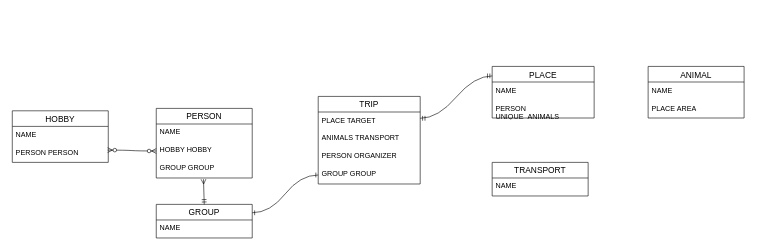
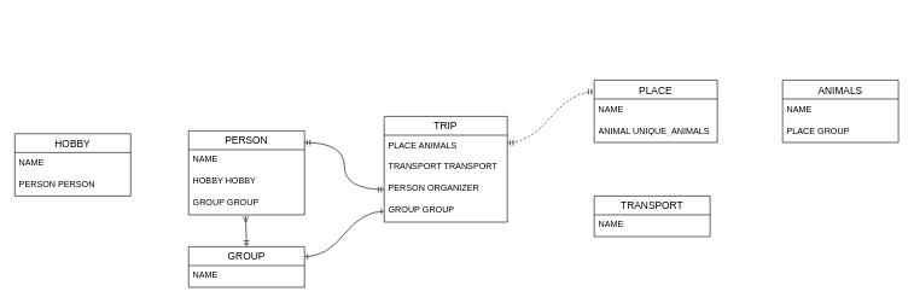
  <mxCell id="0" />
  <mxCell id="1" parent="0" />
  <mxCell id="2" value="PERSON" style="swimlane;fontStyle=0;childLayout=stackLayout;horizontal=1;startSize=26;horizontalStack=0;resizeParent=1;resizeParentMax=0;resizeLast=0;collapsible=1;marginBottom=0;align=center;fontSize=14;" vertex="1" parent="1"><mxGeometry x="260" y="180" width="160" height="116" as="geometry" /></mxCell>
  <mxCell id="3" value="NAME" style="text;strokeColor=none;fillColor=none;spacingLeft=4;spacingRight=4;overflow=hidden;rotatable=0;points=[[0,0.5],[1,0.5]];portConstraint=eastwest;fontSize=12;whiteSpace=wrap;html=1;" vertex="1" parent="2"><mxGeometry y="26" width="160" height="30" as="geometry" /></mxCell>
  <mxCell id="4" value="HOBBY HOBBY" style="text;strokeColor=none;fillColor=none;spacingLeft=4;spacingRight=4;overflow=hidden;rotatable=0;points=[[0,0.5],[1,0.5]];portConstraint=eastwest;fontSize=12;whiteSpace=wrap;html=1;" vertex="1" parent="2"><mxGeometry y="56" width="160" height="30" as="geometry" /></mxCell>
  <mxCell id="5" value="GROUP GROUP" style="text;strokeColor=none;fillColor=none;spacingLeft=4;spacingRight=4;overflow=hidden;rotatable=0;points=[[0,0.5],[1,0.5]];portConstraint=eastwest;fontSize=12;whiteSpace=wrap;html=1;" vertex="1" parent="2"><mxGeometry y="86" width="160" height="30" as="geometry" /></mxCell>
  <mxCell id="6" value="HOBBY" style="swimlane;fontStyle=0;childLayout=stackLayout;horizontal=1;startSize=26;horizontalStack=0;resizeParent=1;resizeParentMax=0;resizeLast=0;collapsible=1;marginBottom=0;align=center;fontSize=14;" vertex="1" parent="1"><mxGeometry x="20" y="184" width="160" height="86" as="geometry" /></mxCell>
  <mxCell id="7" value="NAME" style="text;strokeColor=none;fillColor=none;spacingLeft=4;spacingRight=4;overflow=hidden;rotatable=0;points=[[0,0.5],[1,0.5]];portConstraint=eastwest;fontSize=12;whiteSpace=wrap;html=1;" vertex="1" parent="6"><mxGeometry y="26" width="160" height="30" as="geometry" /></mxCell>
  <mxCell id="8" value="PERSON PERSON" style="text;strokeColor=none;fillColor=none;spacingLeft=4;spacingRight=4;overflow=hidden;rotatable=0;points=[[0,0.5],[1,0.5]];portConstraint=eastwest;fontSize=12;whiteSpace=wrap;html=1;" vertex="1" parent="6"><mxGeometry y="56" width="160" height="30" as="geometry" /></mxCell>
  <mxCell id="9" value="TRIP" style="swimlane;fontStyle=0;childLayout=stackLayout;horizontal=1;startSize=26;horizontalStack=0;resizeParent=1;resizeParentMax=0;resizeLast=0;collapsible=1;marginBottom=0;align=center;fontSize=14;" vertex="1" parent="1"><mxGeometry x="530" y="160" width="170" height="146" as="geometry" /></mxCell>
- <mxCell id="10" value="PLACE TARGET" style="text;strokeColor=none;fillColor=none;spacingLeft=4;spacingRight=4;overflow=hidden;rotatable=0;points=[[0,0.5],[1,0.5]];portConstraint=eastwest;fontSize=12;whiteSpace=wrap;html=1;" vertex="1" parent="9"><mxGeometry y="26" width="170" height="30" as="geometry" /></mxCell>
- <mxCell id="11" value="ANIMALS TRANSPORT" style="text;strokeColor=none;fillColor=none;spacingLeft=4;spacingRight=4;overflow=hidden;rotatable=0;points=[[0,0.5],[1,0.5]];portConstraint=eastwest;fontSize=12;whiteSpace=wrap;html=1;" vertex="1" parent="9"><mxGeometry y="56" width="170" height="30" as="geometry" /></mxCell>
+ <mxCell id="10" value="PLACE ANIMALS" style="text;strokeColor=none;fillColor=none;spacingLeft=4;spacingRight=4;overflow=hidden;rotatable=0;points=[[0,0.5],[1,0.5]];portConstraint=eastwest;fontSize=12;whiteSpace=wrap;html=1;" vertex="1" parent="9"><mxGeometry y="26" width="170" height="30" as="geometry" /></mxCell>
+ <mxCell id="11" value="TRANSPORT TRANSPORT" style="text;strokeColor=none;fillColor=none;spacingLeft=4;spacingRight=4;overflow=hidden;rotatable=0;points=[[0,0.5],[1,0.5]];portConstraint=eastwest;fontSize=12;whiteSpace=wrap;html=1;" vertex="1" parent="9"><mxGeometry y="56" width="170" height="30" as="geometry" /></mxCell>
  <mxCell id="12" value="PERSON ORGANIZER" style="text;strokeColor=none;fillColor=none;spacingLeft=4;spacingRight=4;overflow=hidden;rotatable=0;points=[[0,0.5],[1,0.5]];portConstraint=eastwest;fontSize=12;whiteSpace=wrap;html=1;" vertex="1" parent="9"><mxGeometry y="86" width="170" height="30" as="geometry" /></mxCell>
  <mxCell id="13" value="GROUP GROUP" style="text;strokeColor=none;fillColor=none;spacingLeft=4;spacingRight=4;overflow=hidden;rotatable=0;points=[[0,0.5],[1,0.5]];portConstraint=eastwest;fontSize=12;whiteSpace=wrap;html=1;" vertex="1" parent="9"><mxGeometry y="116" width="170" height="30" as="geometry" /></mxCell>
  <mxCell id="14" value="GROUP" style="swimlane;fontStyle=0;childLayout=stackLayout;horizontal=1;startSize=26;horizontalStack=0;resizeParent=1;resizeParentMax=0;resizeLast=0;collapsible=1;marginBottom=0;align=center;fontSize=14;" vertex="1" parent="1"><mxGeometry x="260" y="340" width="160" height="56" as="geometry" /></mxCell>
  <mxCell id="15" value="NAME" style="text;strokeColor=none;fillColor=none;spacingLeft=4;spacingRight=4;overflow=hidden;rotatable=0;points=[[0,0.5],[1,0.5]];portConstraint=eastwest;fontSize=12;whiteSpace=wrap;html=1;" vertex="1" parent="14"><mxGeometry y="26" width="160" height="30" as="geometry" /></mxCell>
  <mxCell id="16" value="PLACE" style="swimlane;fontStyle=0;childLayout=stackLayout;horizontal=1;startSize=26;horizontalStack=0;resizeParent=1;resizeParentMax=0;resizeLast=0;collapsible=1;marginBottom=0;align=center;fontSize=14;" vertex="1" parent="1"><mxGeometry x="820" y="110" width="170" height="86" as="geometry" /></mxCell>
  <mxCell id="17" value="NAME" style="text;strokeColor=none;fillColor=none;spacingLeft=4;spacingRight=4;overflow=hidden;rotatable=0;points=[[0,0.5],[1,0.5]];portConstraint=eastwest;fontSize=12;whiteSpace=wrap;html=1;" vertex="1" parent="16"><mxGeometry y="26" width="170" height="30" as="geometry" /></mxCell>
- <mxCell id="18" value="PERSON UNIQUE_ANIMALS" style="text;strokeColor=none;fillColor=none;spacingLeft=4;spacingRight=4;overflow=hidden;rotatable=0;points=[[0,0.5],[1,0.5]];portConstraint=eastwest;fontSize=12;whiteSpace=wrap;html=1;" vertex="1" parent="16"><mxGeometry y="56" width="170" height="30" as="geometry" /></mxCell>
- <mxCell id="19" value="ANIMAL" style="swimlane;fontStyle=0;childLayout=stackLayout;horizontal=1;startSize=26;horizontalStack=0;resizeParent=1;resizeParentMax=0;resizeLast=0;collapsible=1;marginBottom=0;align=center;fontSize=14;" vertex="1" parent="1"><mxGeometry x="1080" y="110" width="160" height="86" as="geometry" /></mxCell>
+ <mxCell id="18" value="ANIMAL UNIQUE_ANIMALS" style="text;strokeColor=none;fillColor=none;spacingLeft=4;spacingRight=4;overflow=hidden;rotatable=0;points=[[0,0.5],[1,0.5]];portConstraint=eastwest;fontSize=12;whiteSpace=wrap;html=1;" vertex="1" parent="16"><mxGeometry y="56" width="170" height="30" as="geometry" /></mxCell>
+ <mxCell id="19" value="ANIMALS" style="swimlane;fontStyle=0;childLayout=stackLayout;horizontal=1;startSize=26;horizontalStack=0;resizeParent=1;resizeParentMax=0;resizeLast=0;collapsible=1;marginBottom=0;align=center;fontSize=14;" vertex="1" parent="1"><mxGeometry x="1080" y="110" width="160" height="86" as="geometry" /></mxCell>
  <mxCell id="20" value="NAME" style="text;strokeColor=none;fillColor=none;spacingLeft=4;spacingRight=4;overflow=hidden;rotatable=0;points=[[0,0.5],[1,0.5]];portConstraint=eastwest;fontSize=12;whiteSpace=wrap;html=1;" vertex="1" parent="19"><mxGeometry y="26" width="160" height="30" as="geometry" /></mxCell>
- <mxCell id="21" value="PLACE AREA" style="text;strokeColor=none;fillColor=none;spacingLeft=4;spacingRight=4;overflow=hidden;rotatable=0;points=[[0,0.5],[1,0.5]];portConstraint=eastwest;fontSize=12;whiteSpace=wrap;html=1;" vertex="1" parent="19"><mxGeometry y="56" width="160" height="30" as="geometry" /></mxCell>
+ <mxCell id="21" value="PLACE GROUP" style="text;strokeColor=none;fillColor=none;spacingLeft=4;spacingRight=4;overflow=hidden;rotatable=0;points=[[0,0.5],[1,0.5]];portConstraint=eastwest;fontSize=12;whiteSpace=wrap;html=1;" vertex="1" parent="19"><mxGeometry y="56" width="160" height="30" as="geometry" /></mxCell>
  <mxCell id="22" value="TRANSPORT" style="swimlane;fontStyle=0;childLayout=stackLayout;horizontal=1;startSize=26;horizontalStack=0;resizeParent=1;resizeParentMax=0;resizeLast=0;collapsible=1;marginBottom=0;align=center;fontSize=14;" vertex="1" parent="1"><mxGeometry x="820" y="270" width="160" height="56" as="geometry" /></mxCell>
  <mxCell id="23" value="NAME" style="text;strokeColor=none;fillColor=none;spacingLeft=4;spacingRight=4;overflow=hidden;rotatable=0;points=[[0,0.5],[1,0.5]];portConstraint=eastwest;fontSize=12;whiteSpace=wrap;html=1;" vertex="1" parent="22"><mxGeometry y="26" width="160" height="30" as="geometry" /></mxCell>
- <mxCell id="24" value="" style="edgeStyle=entityRelationEdgeStyle;fontSize=12;html=1;endArrow=ERzeroToMany;endFill=1;startArrow=ERzeroToMany;rounded=0;entryX=0;entryY=0.5;entryDx=0;entryDy=0;exitX=0.993;exitY=0.318;exitDx=0;exitDy=0;exitPerimeter=0;curved=1;" edge="1" parent="1" source="8" target="4"><mxGeometry width="100" height="100" relative="1" as="geometry"><mxPoint x="120" y="210" as="sourcePoint" /><mxPoint x="220" y="110" as="targetPoint" /><Array as="points"><mxPoint x="120" y="20" /></Array></mxGeometry></mxCell>
- <mxCell id="25" value="" style="edgeStyle=entityRelationEdgeStyle;fontSize=12;html=1;endArrow=ERmandOne;startArrow=ERmandOne;rounded=0;exitX=1;exitY=0.25;exitDx=0;exitDy=0;entryX=0.001;entryY=0.184;entryDx=0;entryDy=0;entryPerimeter=0;curved=1;" edge="1" parent="1" source="9" target="16"><mxGeometry width="100" height="100" relative="1" as="geometry"><mxPoint x="710" y="300" as="sourcePoint" /><mxPoint x="810" y="200" as="targetPoint" /></mxGeometry></mxCell>
+ <mxCell id="25" value="" style="edgeStyle=entityRelationEdgeStyle;fontSize=12;html=1;endArrow=ERmandOne;startArrow=ERmandOne;rounded=0;exitX=1;exitY=0.25;exitDx=0;exitDy=0;entryX=0.001;entryY=0.184;entryDx=0;entryDy=0;entryPerimeter=0;curved=1;dashed=1;" edge="1" parent="1" source="9" target="16"><mxGeometry width="100" height="100" relative="1" as="geometry"><mxPoint x="710" y="300" as="sourcePoint" /><mxPoint x="810" y="200" as="targetPoint" /></mxGeometry></mxCell>
  <mxCell id="26" value="" style="fontSize=12;html=1;endArrow=ERmandOne;endFill=0;rounded=0;exitX=0.492;exitY=1.068;exitDx=0;exitDy=0;exitPerimeter=0;startArrow=ERmany;startFill=0;flowAnimation=0;shadow=0;strokeColor=default;entryX=0.5;entryY=0;entryDx=0;entryDy=0;" edge="1" parent="1" source="5" target="14"><mxGeometry width="100" height="100" relative="1" as="geometry"><mxPoint x="130" y="200" as="sourcePoint" /><mxPoint x="360" y="280" as="targetPoint" /></mxGeometry></mxCell>
  <mxCell id="27" value="" style="endArrow=ERone;html=1;rounded=0;exitX=1;exitY=0.25;exitDx=0;exitDy=0;entryX=0;entryY=0.5;entryDx=0;entryDy=0;edgeStyle=entityRelationEdgeStyle;curved=1;startArrow=ERone;startFill=0;endFill=0;" edge="1" parent="1" source="14" target="13"><mxGeometry relative="1" as="geometry"><mxPoint x="400" y="220" as="sourcePoint" /><mxPoint x="560" y="220" as="targetPoint" /></mxGeometry></mxCell>
+ <mxCell id="28" style="edgeStyle=orthogonalEdgeStyle;rounded=0;orthogonalLoop=1;jettySize=auto;html=1;entryX=0.997;entryY=0.139;entryDx=0;entryDy=0;curved=1;endArrow=ERmandOne;endFill=0;startArrow=ERmandOne;startFill=0;entryPerimeter=0;" edge="1" parent="1" source="12" target="2"><mxGeometry relative="1" as="geometry" /></mxCell>
